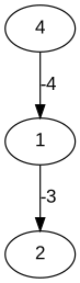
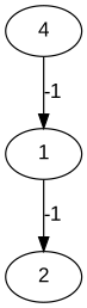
  digraph {
    fontname="Liberation Sans"
    node [fontname="Liberation Sans"]
    edge [cost=-1 fontname="Liberation Sans"]
    4
    1
    2
-   4 -> 1 [label=-4]
-   1 -> 2 [label=-3]
+   4 -> 1 [label=-1]
+   1 -> 2 [label=-1]
  }
